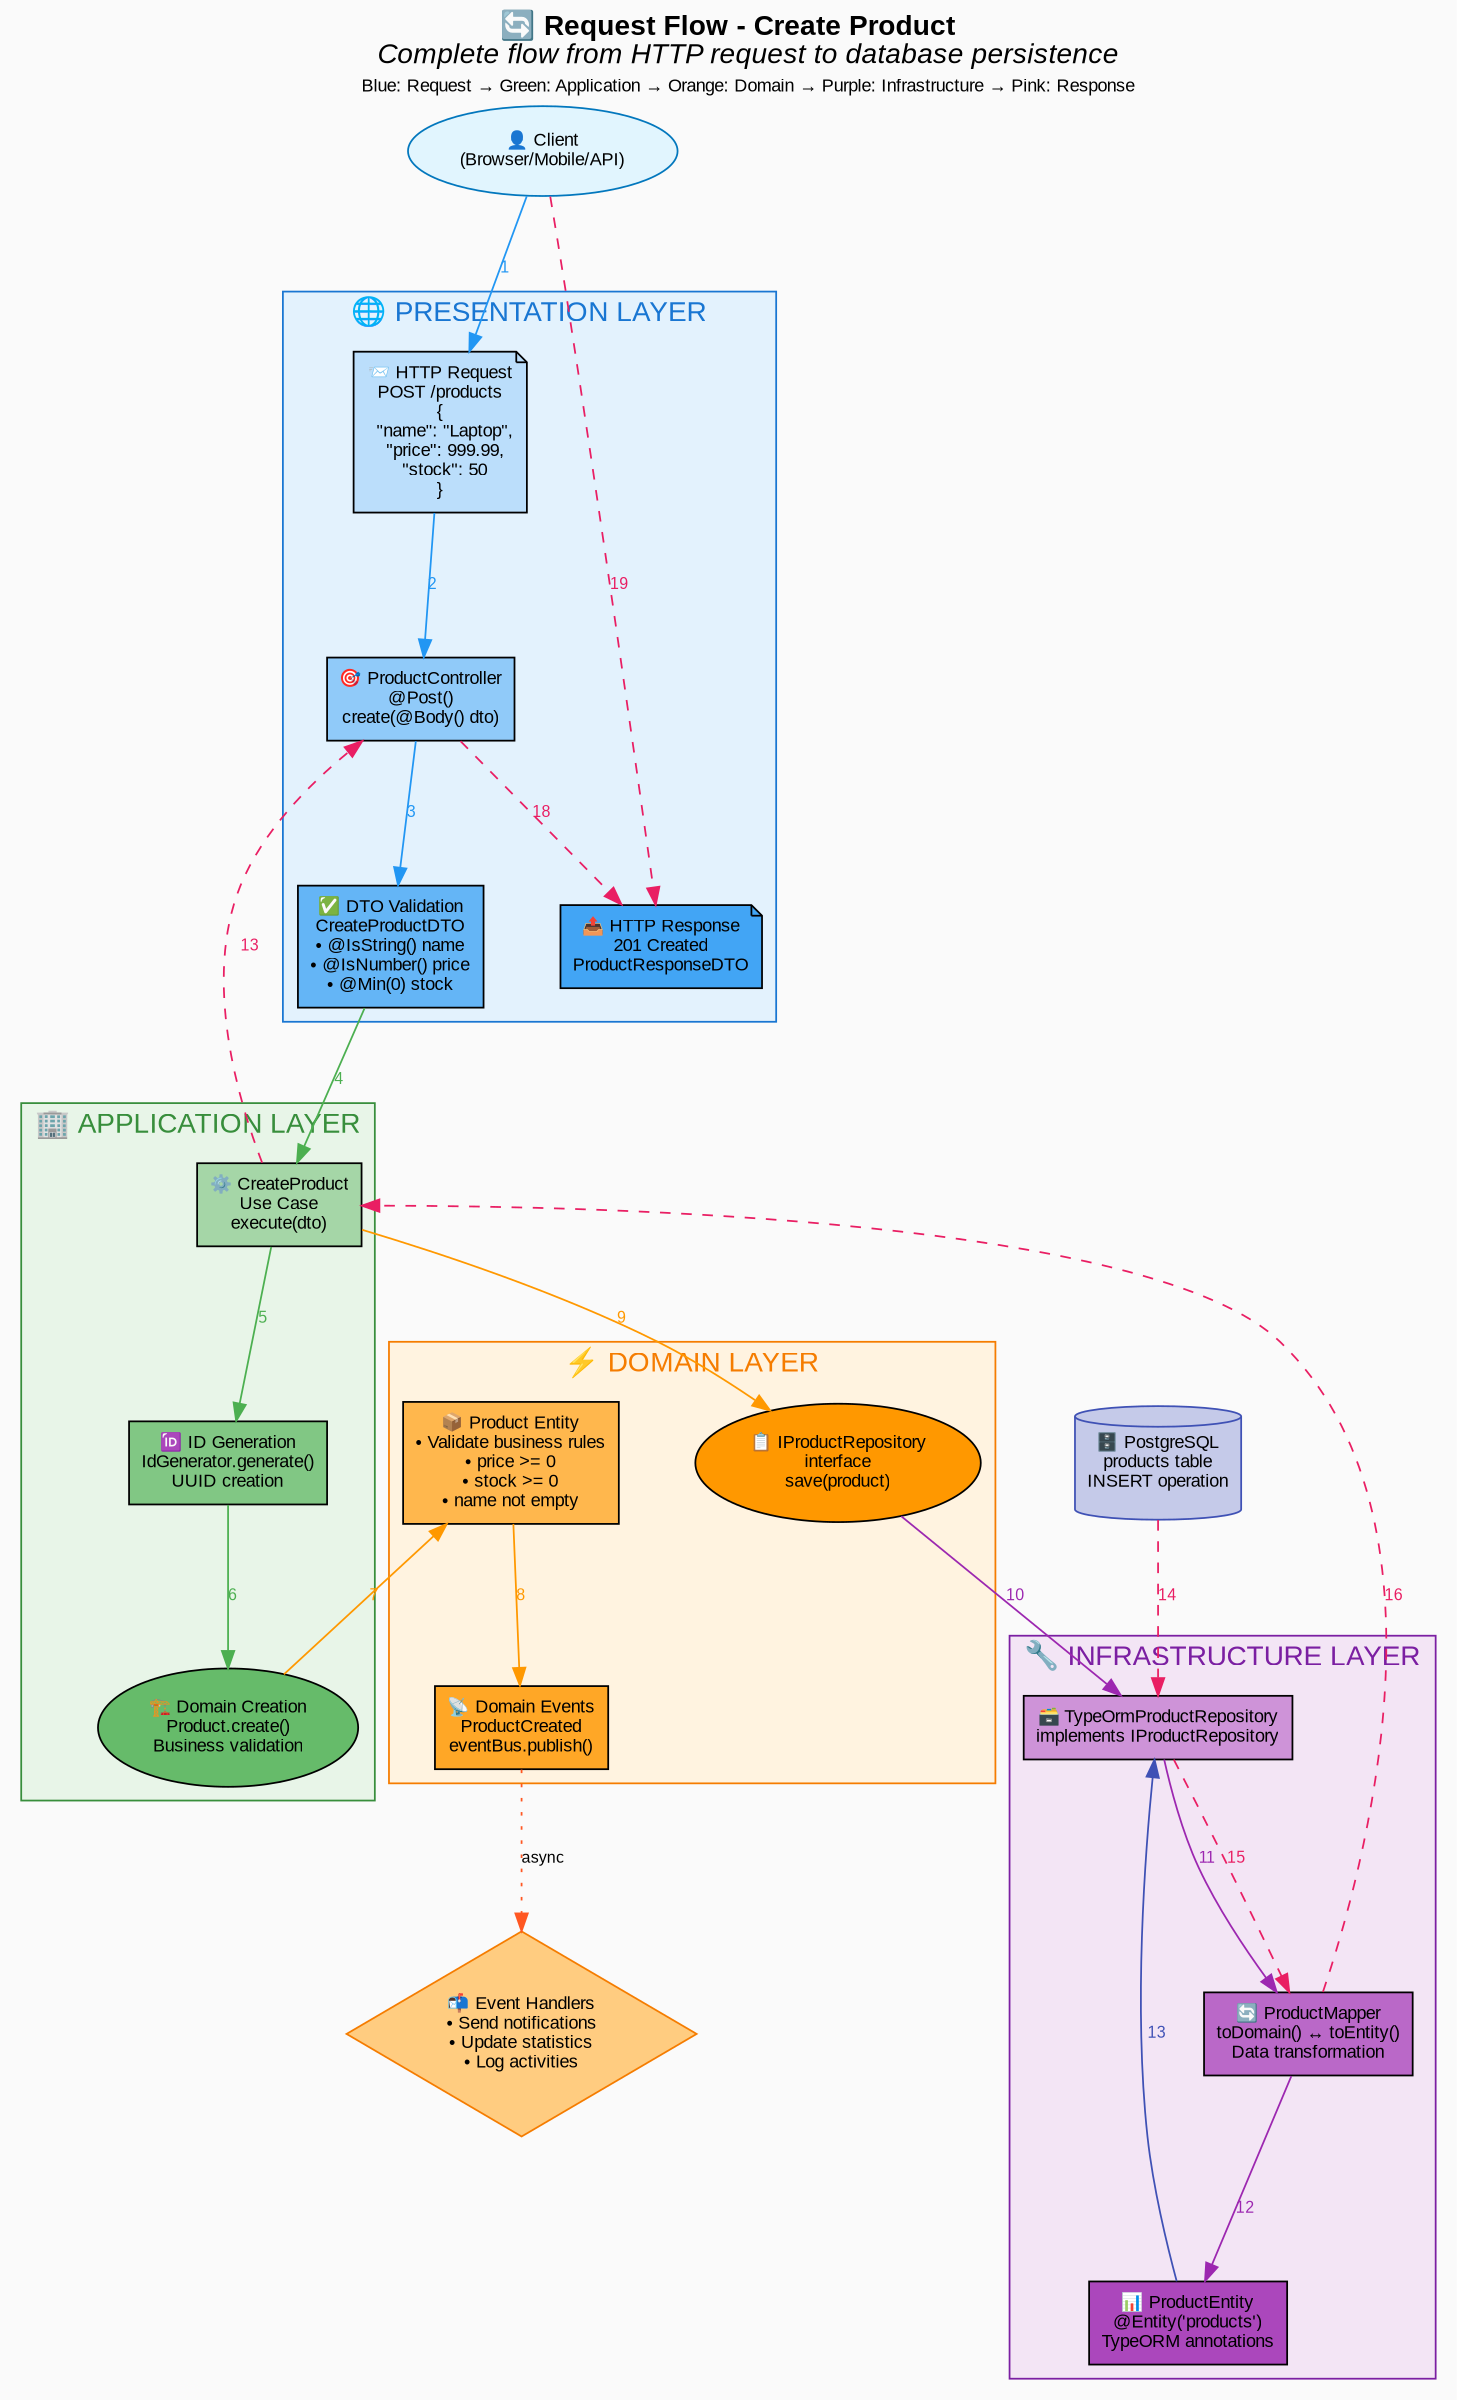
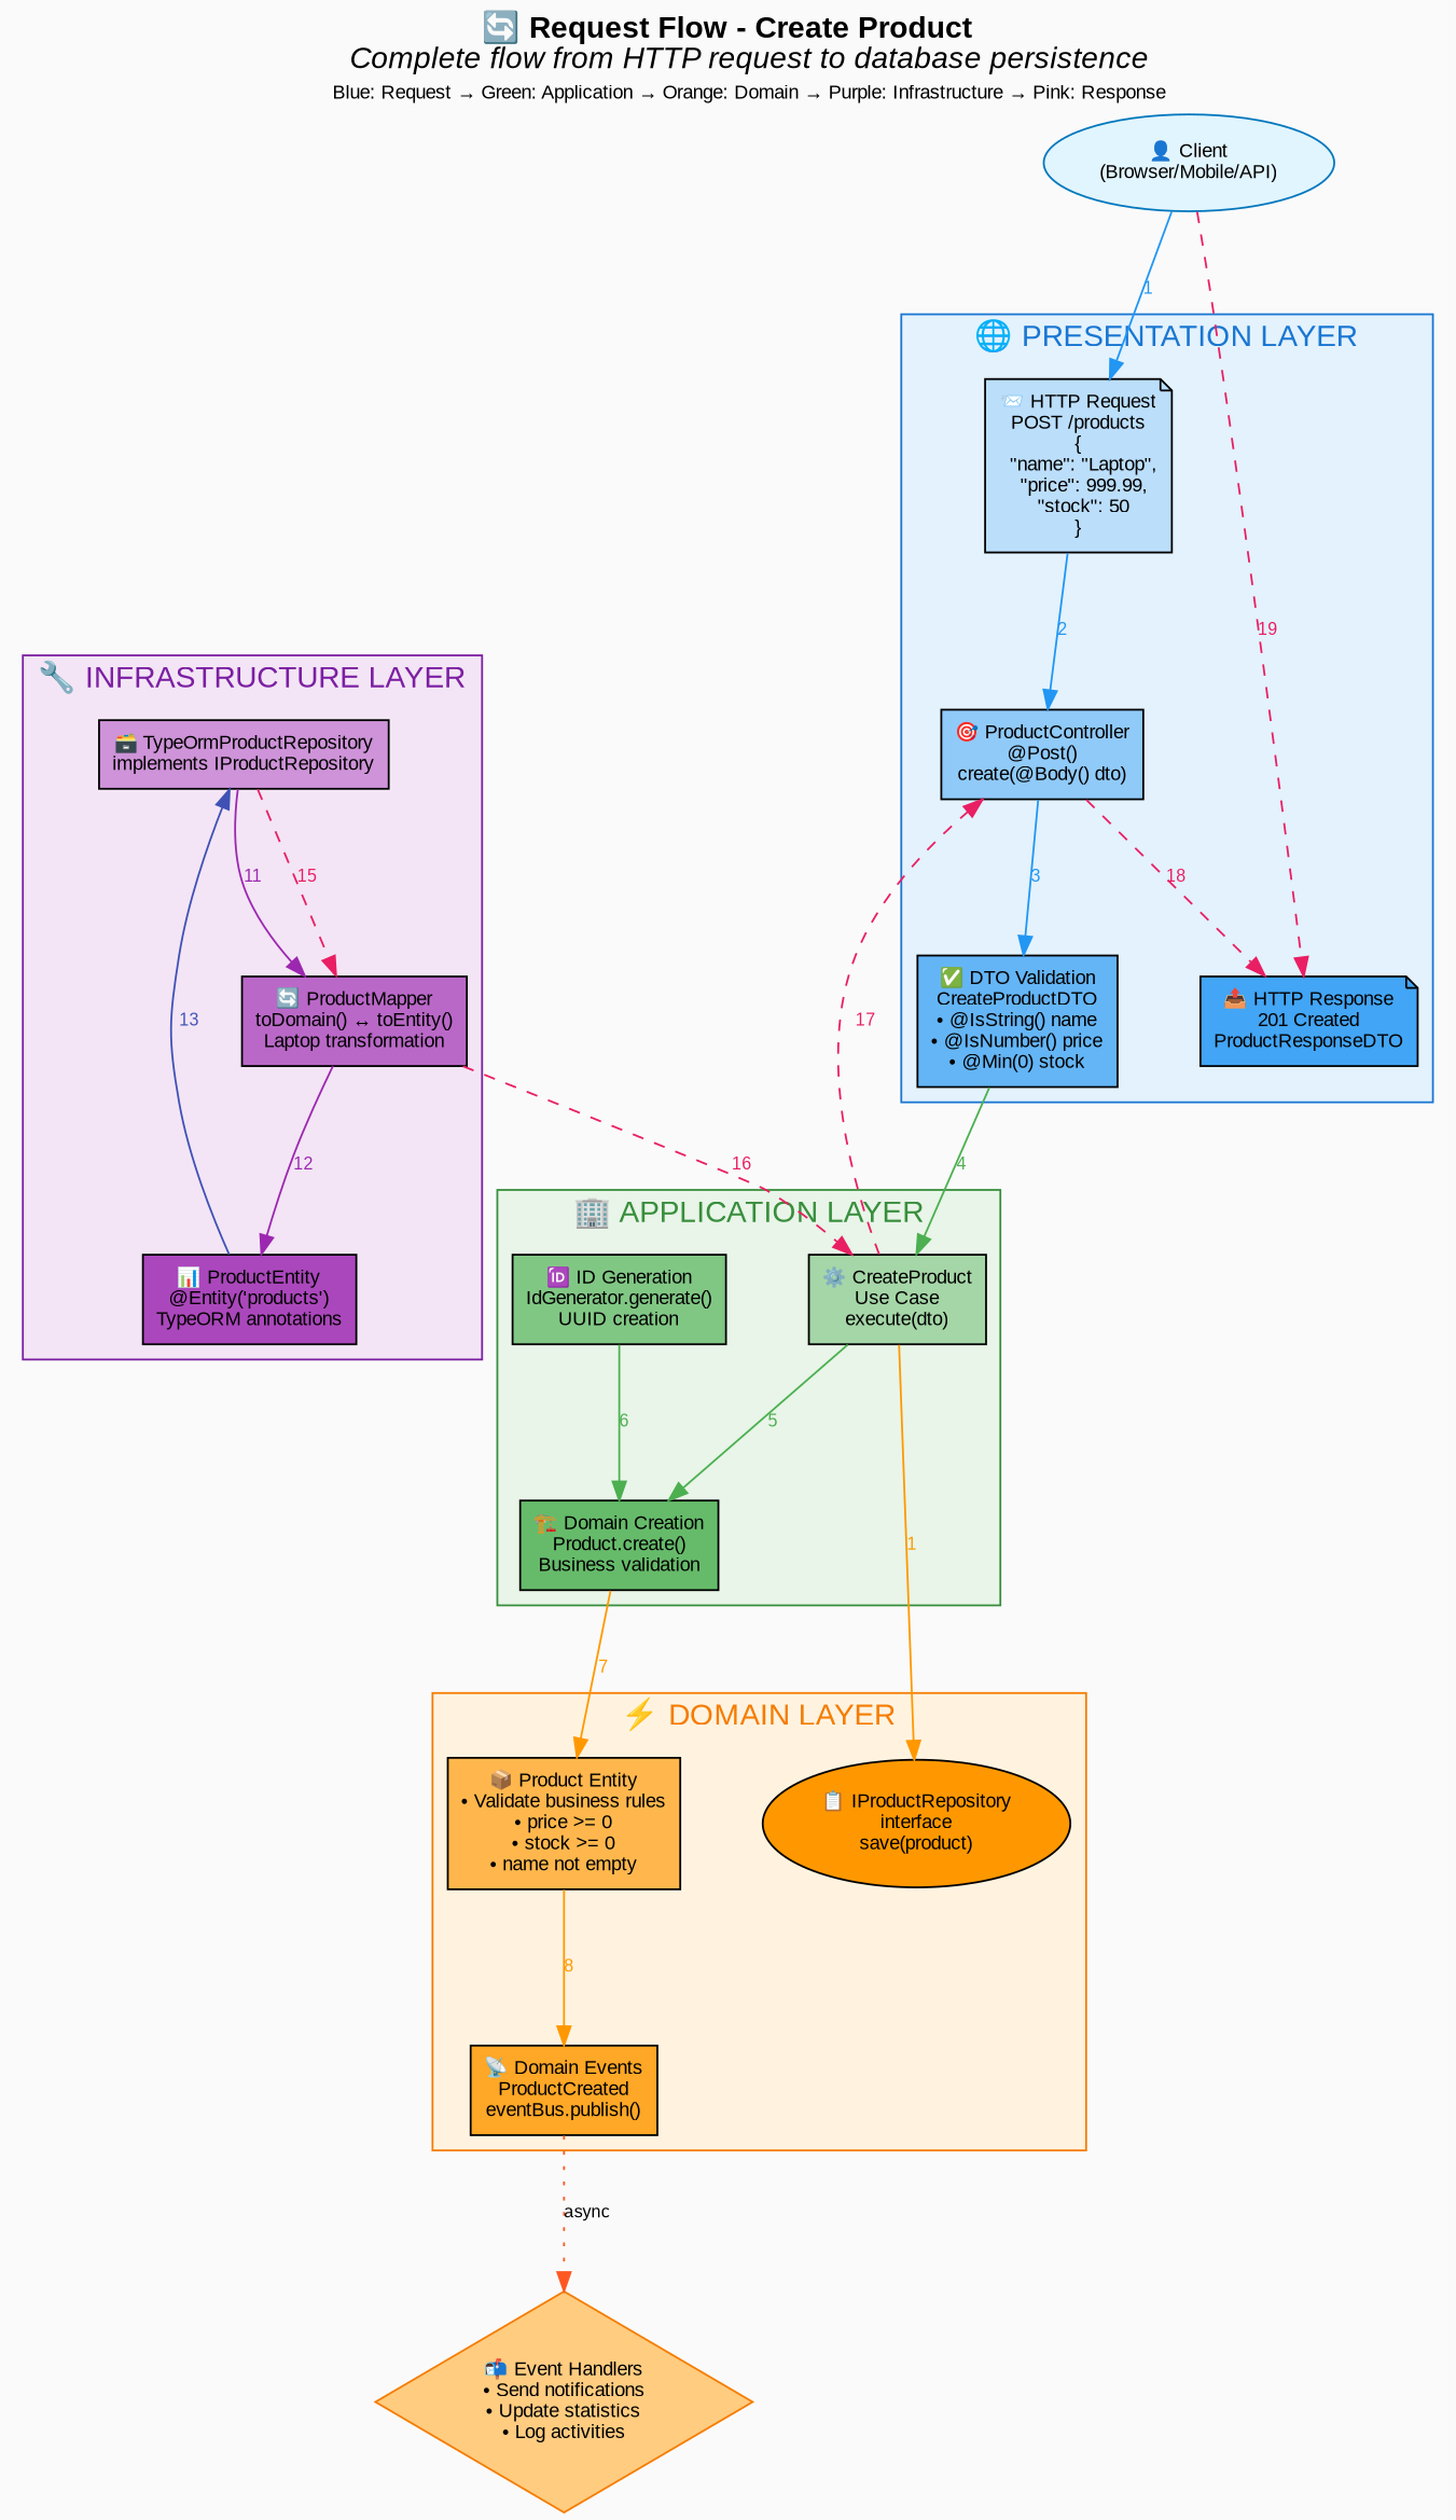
  digraph {
    bgcolor="#fafafa"
    fontname="Arial, sans-serif"
    fontsize=16
    label=<<B>🔄 Request Flow - Create Product</B><BR/>     <I>Complete flow from HTTP request to database persistence</I><BR/>     <FONT POINT-SIZE="10">Blue: Request → Green: Application → Orange: Domain → Purple: Infrastructure → Pink: Response</FONT>>
    labelloc=t
    nodesep=0.6
    rankdir=TB
    ranksep=1.0
    style=filled
    node [fontname="Arial, sans-serif" fontsize=10 margin=0.1 shape=box style=filled]
    edge [color="#e91e63" fontcolor="#e91e63" fontname="Arial, sans-serif" fontsize=9]
    n1 [fillcolor="#bbdefb" label="📨 HTTP Request\nPOST /products\n{\n  \"name\": \"Laptop\",\n  \"price\": 999.99,\n  \"stock\": 50\n}" shape=note]
    n2 [fillcolor="#90caf9" label="🎯 ProductController\n@Post()\ncreate(@Body() dto)"]
    n3 [fillcolor="#64b5f6" label="✅ DTO Validation\nCreateProductDTO\n• @IsString() name\n• @IsNumber() price\n• @Min(0) stock"]
    n4 [fillcolor="#42a5f5" label="📤 HTTP Response\n201 Created\nProductResponseDTO" shape=note]
    n5 [fillcolor="#a5d6a7" label="⚙️ CreateProduct\nUse Case\nexecute(dto)"]
    n6 [fillcolor="#81c784" label="🆔 ID Generation\nIdGenerator.generate()\nUUID creation"]
-   n7 [fillcolor="#66bb6a" label="🏗️ Domain Creation\nProduct.create()\nBusiness validation" shape=ellipse]
+   n7 [fillcolor="#66bb6a" label="🏗️ Domain Creation\nProduct.create()\nBusiness validation"]
    n8 [fillcolor="#ffb74d" label="📦 Product Entity\n• Validate business rules\n• price >= 0\n• stock >= 0\n• name not empty"]
    n9 [fillcolor="#ffa726" label="📡 Domain Events\nProductCreated\neventBus.publish()"]
    n10 [fillcolor="#ff9800" label="📋 IProductRepository\ninterface\nsave(product)" shape=ellipse]
    n11 [fillcolor="#ce93d8" label="🗃️ TypeOrmProductRepository\nimplements IProductRepository"]
-   n12 [fillcolor="#ba68c8" label="🔄 ProductMapper\ntoDomain() ↔ toEntity()\nData transformation"]
+   n12 [fillcolor="#ba68c8" label="🔄 ProductMapper\ntoDomain() ↔ toEntity()\nLaptop transformation"]
    n13 [fillcolor="#ab47bc" label="📊 ProductEntity\n@Entity('products')\nTypeORM annotations"]
    n14 [color="#f57c00" fillcolor="#ffcc80" label="📬 Event Handlers\n• Send notifications\n• Update statistics\n• Log activities" shape=diamond]
    n15 [color="#0277bd" fillcolor="#e1f5fe" label="👤 Client\n(Browser/Mobile/API)" shape=ellipse]
-   n16 [color="#3f51b5" fillcolor="#c5cae9" label="🗄️ PostgreSQL\nproducts table\nINSERT operation" shape=cylinder]
    subgraph cluster_1 {
      color="#1976d2"
      fillcolor="#e3f2fd"
      fontcolor="#1976d2"
      label="🌐 PRESENTATION LAYER"
      n1
      n2
      n3
      n4
    }
    subgraph cluster_2 {
      color="#388e3c"
      fillcolor="#e8f5e8"
      fontcolor="#388e3c"
      label="🏢 APPLICATION LAYER"
      n5
      n6
      n7
    }
    subgraph cluster_3 {
      color="#f57c00"
      fillcolor="#fff3e0"
      fontcolor="#f57c00"
      label="⚡ DOMAIN LAYER"
      n8
      n9
      n10
    }
    subgraph cluster_4 {
      color="#7b1fa2"
      fillcolor="#f3e5f5"
      fontcolor="#7b1fa2"
      label="🔧 INFRASTRUCTURE LAYER"
      n11
      n12
      n13
    }
    n1 -> n2 [color="#2196f3" fontcolor="#2196f3" label=2]
    n2 -> n3 [color="#2196f3" fontcolor="#2196f3" label=3]
    n2 -> n4 [label=18 style=dashed]
    n3 -> n5 [color="#4caf50" fontcolor="#4caf50" label=4]
-   n5 -> n2 [label=13 style=dashed]
-   n5 -> n6 [color="#4caf50" fontcolor="#4caf50" label=5]
-   n5 -> n10 [color="#ff9800" fontcolor="#ff9800" label=9]
+   n5 -> n2 [label=17 style=dashed]
+   n5 -> n7 [color="#4caf50" fontcolor="#4caf50" label=5]
+   n5 -> n10 [color="#ff9800" fontcolor="#ff9800" label=1]
    n6 -> n7 [color="#4caf50" fontcolor="#4caf50" label=6]
    n7 -> n8 [color="#ff9800" fontcolor="#ff9800" label=7]
    n8 -> n9 [color="#ff9800" fontcolor="#ff9800" label=8]
    n9 -> n14 [color="#ff5722" label=async style=dotted fontcolor=""]
-   n10 -> n11 [color="#9c27b0" fontcolor="#9c27b0" label=10]
    n11 -> n12 [color="#9c27b0" fontcolor="#9c27b0" label=11]
    n11 -> n12 [label=15 style=dashed]
    n12 -> n5 [label=16 style=dashed]
    n12 -> n13 [color="#9c27b0" fontcolor="#9c27b0" label=12]
    n13 -> n11 [color="#3f51b5" fontcolor="#3f51b5" label=13]
    n15 -> n1 [color="#2196f3" fontcolor="#2196f3" label=1]
    n15 -> n4 [label=19 style=dashed]
-   n16 -> n11 [label=14 style=dashed]
  }
